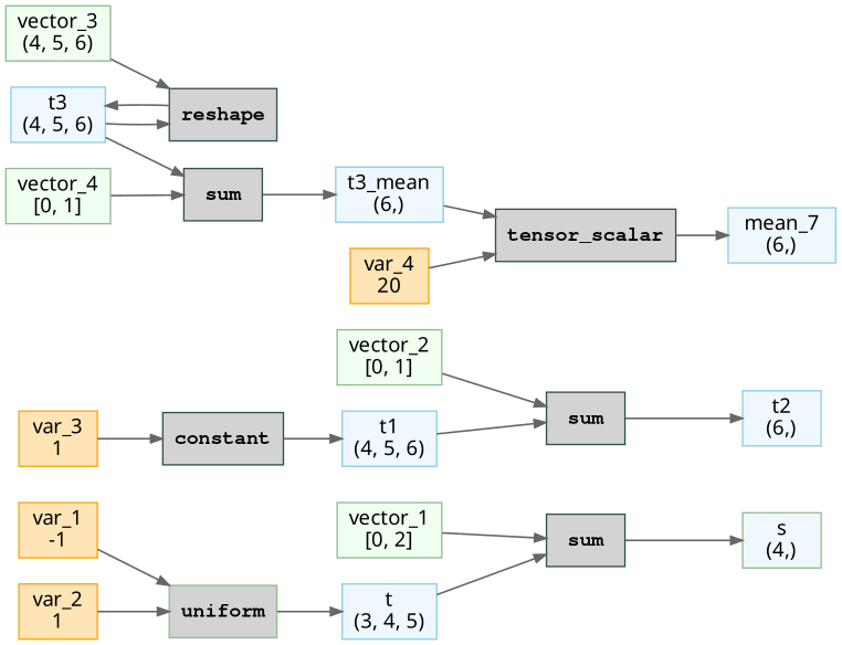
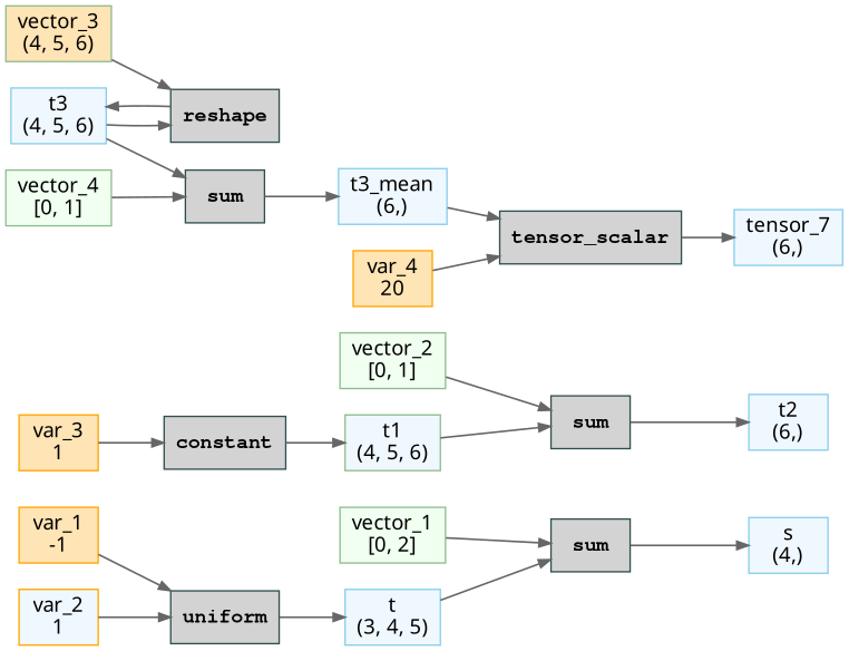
  digraph {
    rankdir=LR
    node [color=skyblue fillcolor=aliceblue fontname="Sans-Serif" labeljust=l shape=box style=filled]
    edge [arrowsize=0.8 color=gray40 penwidth=1.2]
    n1 [label="t\n(3, 4, 5)"]
    n2 [color=darkslategray fillcolor=lightgray fontname="Courier Bold" label=sum]
-   n3 [color=darkseagreen label="s\n(4,)"]
+   n3 [label="s\n(4,)"]
    n4 [color=orange fillcolor=moccasin label="var_1\n-1"]
-   n5 [color=darkseagreen fillcolor=lightgray fontname="Courier Bold" label=uniform]
-   n6 [color=orange fillcolor=moccasin label="var_2\n1"]
+   n5 [color=darkslategray fillcolor=lightgray fontname="Courier Bold" label=uniform]
+   n6 [color=orange label="var_2\n1"]
    n7 [color=darkseagreen fillcolor=honeydew label="vector_1\n[0, 2]"]
-   n8 [label="t1\n(4, 5, 6)"]
+   n8 [color=darkseagreen label="t1\n(4, 5, 6)"]
    n9 [color=darkslategray fillcolor=lightgray fontname="Courier Bold" label=sum]
    n10 [label="t2\n(6,)"]
    n11 [color=darkslategray fillcolor=lightgray fontname="Courier Bold" label=constant]
    n12 [color=orange fillcolor=moccasin label="var_3\n1"]
    n13 [color=darkseagreen fillcolor=honeydew label="vector_2\n[0, 1]"]
    n14 [label="t3\n(4, 5, 6)"]
    n15 [color=darkslategray fillcolor=lightgray fontname="Courier Bold" label=reshape]
    n16 [color=darkslategray fillcolor=lightgray fontname="Courier Bold" label=sum]
    n17 [label="t3_mean\n(6,)"]
-   n18 [color=darkseagreen fillcolor=honeydew label="vector_3\n(4, 5, 6)"]
+   n18 [color=darkseagreen fillcolor=moccasin label="vector_3\n(4, 5, 6)"]
    n19 [color=darkslategray fillcolor=lightgray fontname="Courier Bold" label=tensor_scalar]
-   n20 [label="mean_7\n(6,)"]
+   n20 [label="tensor_7\n(6,)"]
    n21 [color=darkseagreen fillcolor=honeydew label="vector_4\n[0, 1]"]
    n22 [color=orange fillcolor=moccasin label="var_4\n20"]
    n1 -> n2
    n2 -> n3
    n4 -> n5
    n5 -> n1
    n6 -> n5
    n7 -> n2
    n8 -> n9
    n9 -> n10
    n11 -> n8
    n12 -> n11
    n13 -> n9
    n14 -> n15
    n14 -> n16
    n15 -> n14
    n16 -> n17
    n17 -> n19
    n18 -> n15
    n19 -> n20
    n21 -> n16
    n22 -> n19
  }
